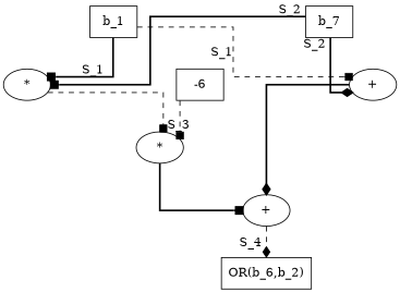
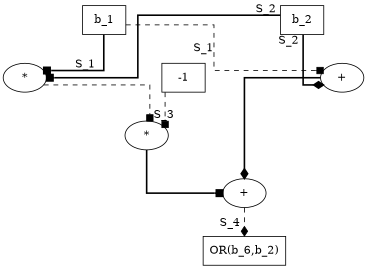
  digraph {
    forcelabels=true
    nodesep=2.0
    splines=ortho
    edge [arrowhead=box style=bold]
    n1 [label=b_1 shape=box]
    n2 [label="*"]
    n3 [label="+"]
    n4 [label="*"]
    n5 [label="+"]
    n6 [label="OR(b_6,b_2)" shape=box]
-   n7 [label=b_7 shape=box]
-   n8 [label=-6 shape=box]
+   n7 [label=b_2 shape=box]
+   n8 [label=-1 shape=box]
    n1 -> n2 [xlabel=S_1]
    n1 -> n3 [style=dashed xlabel=S_1]
    n2 -> n4 [headlabel=" S_3" style=dashed]
    n3 -> n5 [arrowhead=diamond]
    n4 -> n5
    n5 -> n6 [arrowhead=diamond style=dashed xlabel="S_4 "]
    n7 -> n2 [taillabel="S_2 "]
    n7 -> n3 [arrowhead=diamond taillabel="S_2 "]
    n8 -> n4 [style=dashed]
  }
